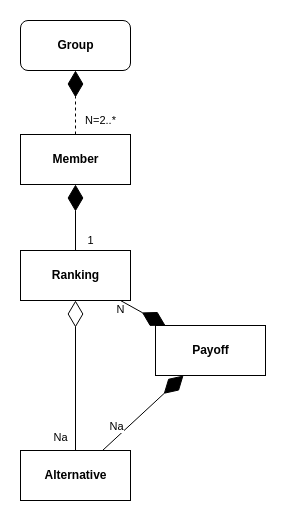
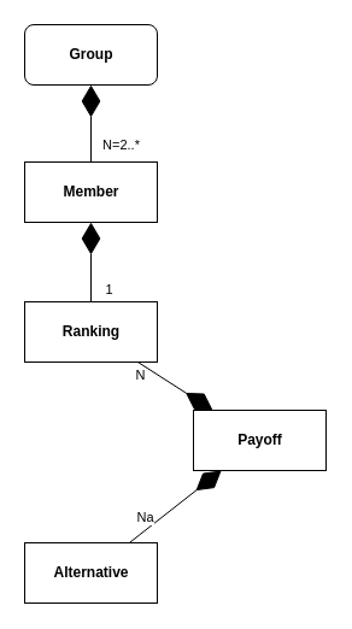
  <mxCell id="0" />
  <mxCell id="1" parent="0" />
  <mxCell id="2" value="&lt;b&gt;Member&lt;/b&gt;" style="html=1;" parent="1" vertex="1"><mxGeometry x="20" y="134" width="110" height="50" as="geometry" /></mxCell>
- <mxCell id="3" value="Na" style="edgeStyle=none;orthogonalLoop=1;jettySize=auto;html=1;endArrow=diamondThin;endFill=0;endSize=24;" parent="1" source="5" target="9" edge="1"><mxGeometry x="-0.833" y="15" relative="1" as="geometry"><mxPoint as="offset" /></mxGeometry></mxCell>
  <mxCell id="4" value="Na" style="edgeStyle=none;orthogonalLoop=1;jettySize=auto;html=1;endArrow=diamondThin;endFill=1;endSize=24;" parent="1" source="5" target="11" edge="1"><mxGeometry x="-0.532" y="8" relative="1" as="geometry"><mxPoint as="offset" /></mxGeometry></mxCell>
  <mxCell id="5" value="&lt;b&gt;Alternative&lt;/b&gt;" style="html=1;" parent="1" vertex="1"><mxGeometry x="20" y="450" width="110" height="50" as="geometry" /></mxCell>
  <mxCell id="6" value="&lt;b&gt;Group&lt;/b&gt;" style="html=1;rounded=1;" parent="1" vertex="1"><mxGeometry x="20" y="20" width="110" height="50" as="geometry" /></mxCell>
  <mxCell id="7" value="1" style="edgeStyle=none;orthogonalLoop=1;jettySize=auto;html=1;endArrow=diamondThin;endFill=1;endSize=24;" parent="1" source="9" target="2" edge="1"><mxGeometry x="-0.697" y="-15" relative="1" as="geometry"><mxPoint as="offset" /></mxGeometry></mxCell>
  <mxCell id="8" value="N" style="edgeStyle=none;orthogonalLoop=1;jettySize=auto;html=1;endArrow=diamondThin;endFill=1;endSize=24;" parent="1" source="9" target="11" edge="1"><mxGeometry x="-0.788" y="-8" relative="1" as="geometry"><mxPoint as="offset" /></mxGeometry></mxCell>
  <mxCell id="9" value="&lt;b&gt;Ranking&lt;/b&gt;" style="html=1;" parent="1" vertex="1"><mxGeometry x="20" y="250" width="110" height="50" as="geometry" /></mxCell>
- <mxCell id="10" value="N=2..*" style="endArrow=diamondThin;endFill=1;endSize=24;html=1;dashed=1;" parent="1" source="2" target="6" edge="1"><mxGeometry x="-0.562" y="-25" width="160" relative="1" as="geometry"><mxPoint x="150" y="180" as="sourcePoint" /><mxPoint x="310" y="180" as="targetPoint" /><mxPoint as="offset" /></mxGeometry></mxCell>
- <mxCell id="11" value="&lt;b&gt;Payoff&lt;/b&gt;" style="html=1;" parent="1" vertex="1"><mxGeometry x="155" y="325" width="110" height="50" as="geometry" /></mxCell>
+ <mxCell id="10" value="N=2..*" style="endArrow=diamondThin;endFill=1;endSize=24;html=1;" parent="1" source="2" target="6" edge="1"><mxGeometry x="-0.562" y="-25" width="160" relative="1" as="geometry"><mxPoint x="150" y="180" as="sourcePoint" /><mxPoint x="310" y="180" as="targetPoint" /><mxPoint as="offset" /></mxGeometry></mxCell>
+ <mxCell id="11" value="&lt;b&gt;Payoff&lt;/b&gt;" style="html=1;" parent="1" vertex="1"><mxGeometry x="160" y="340" width="110" height="50" as="geometry" /></mxCell>
